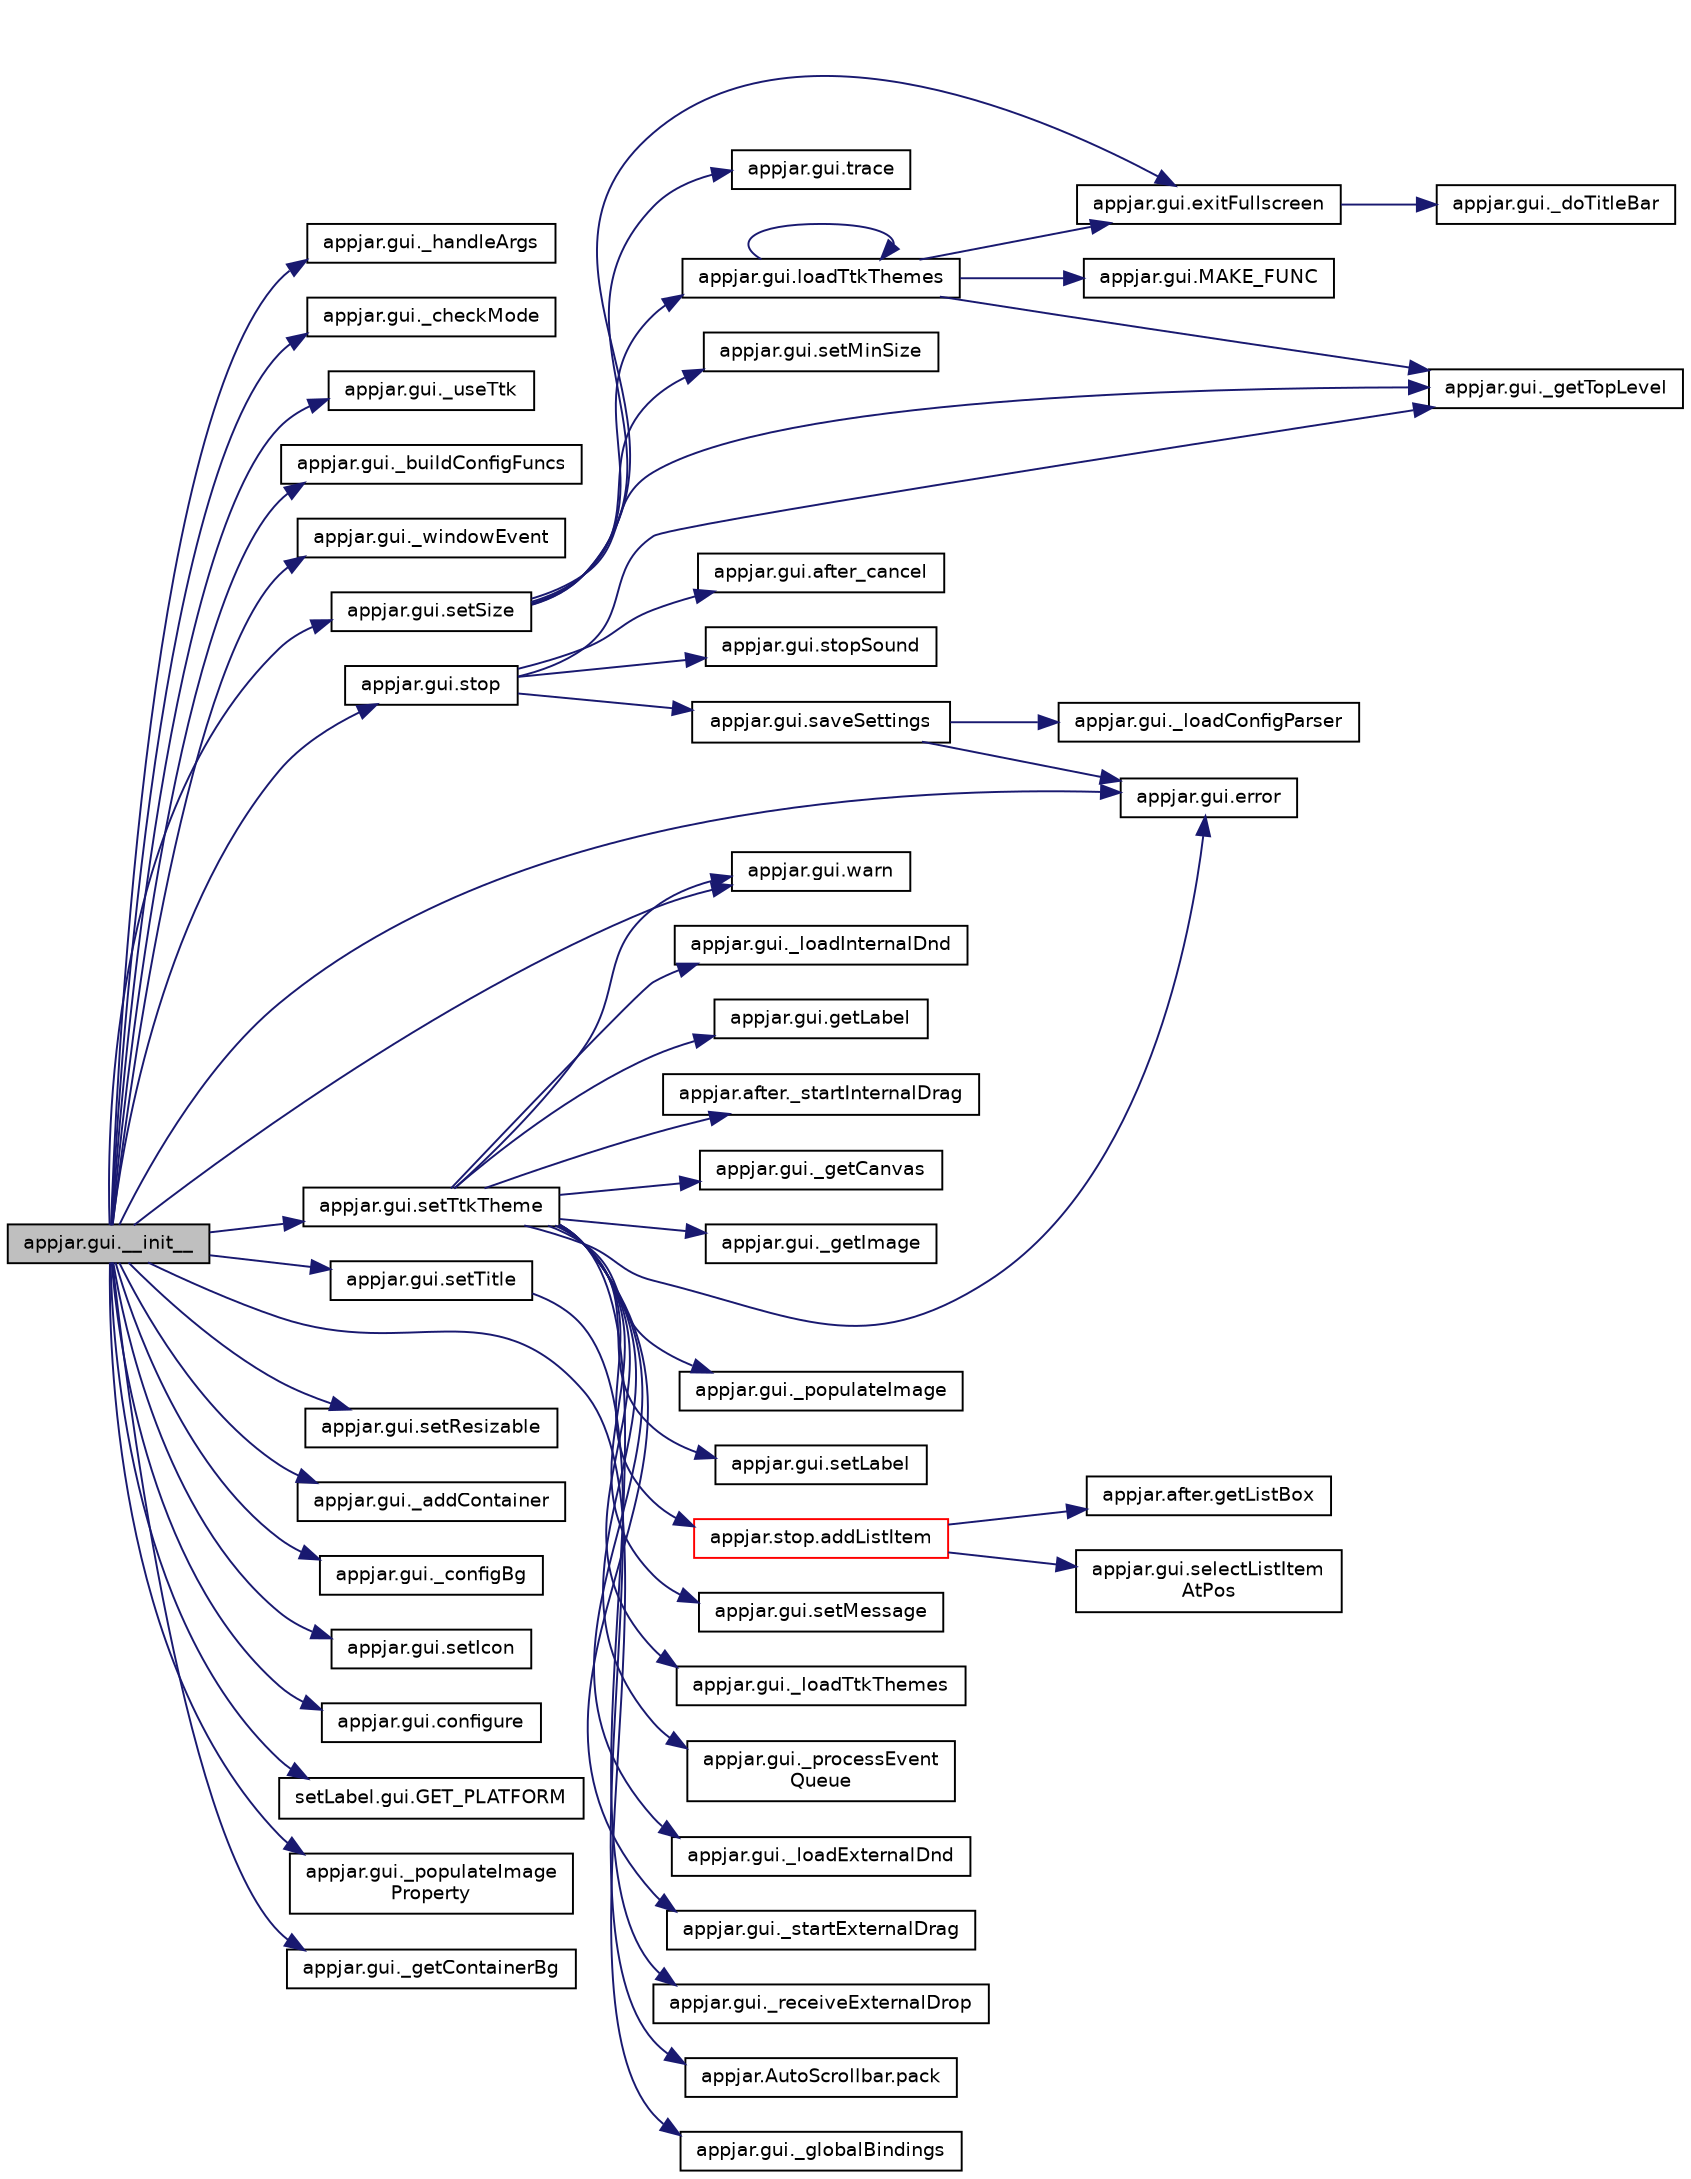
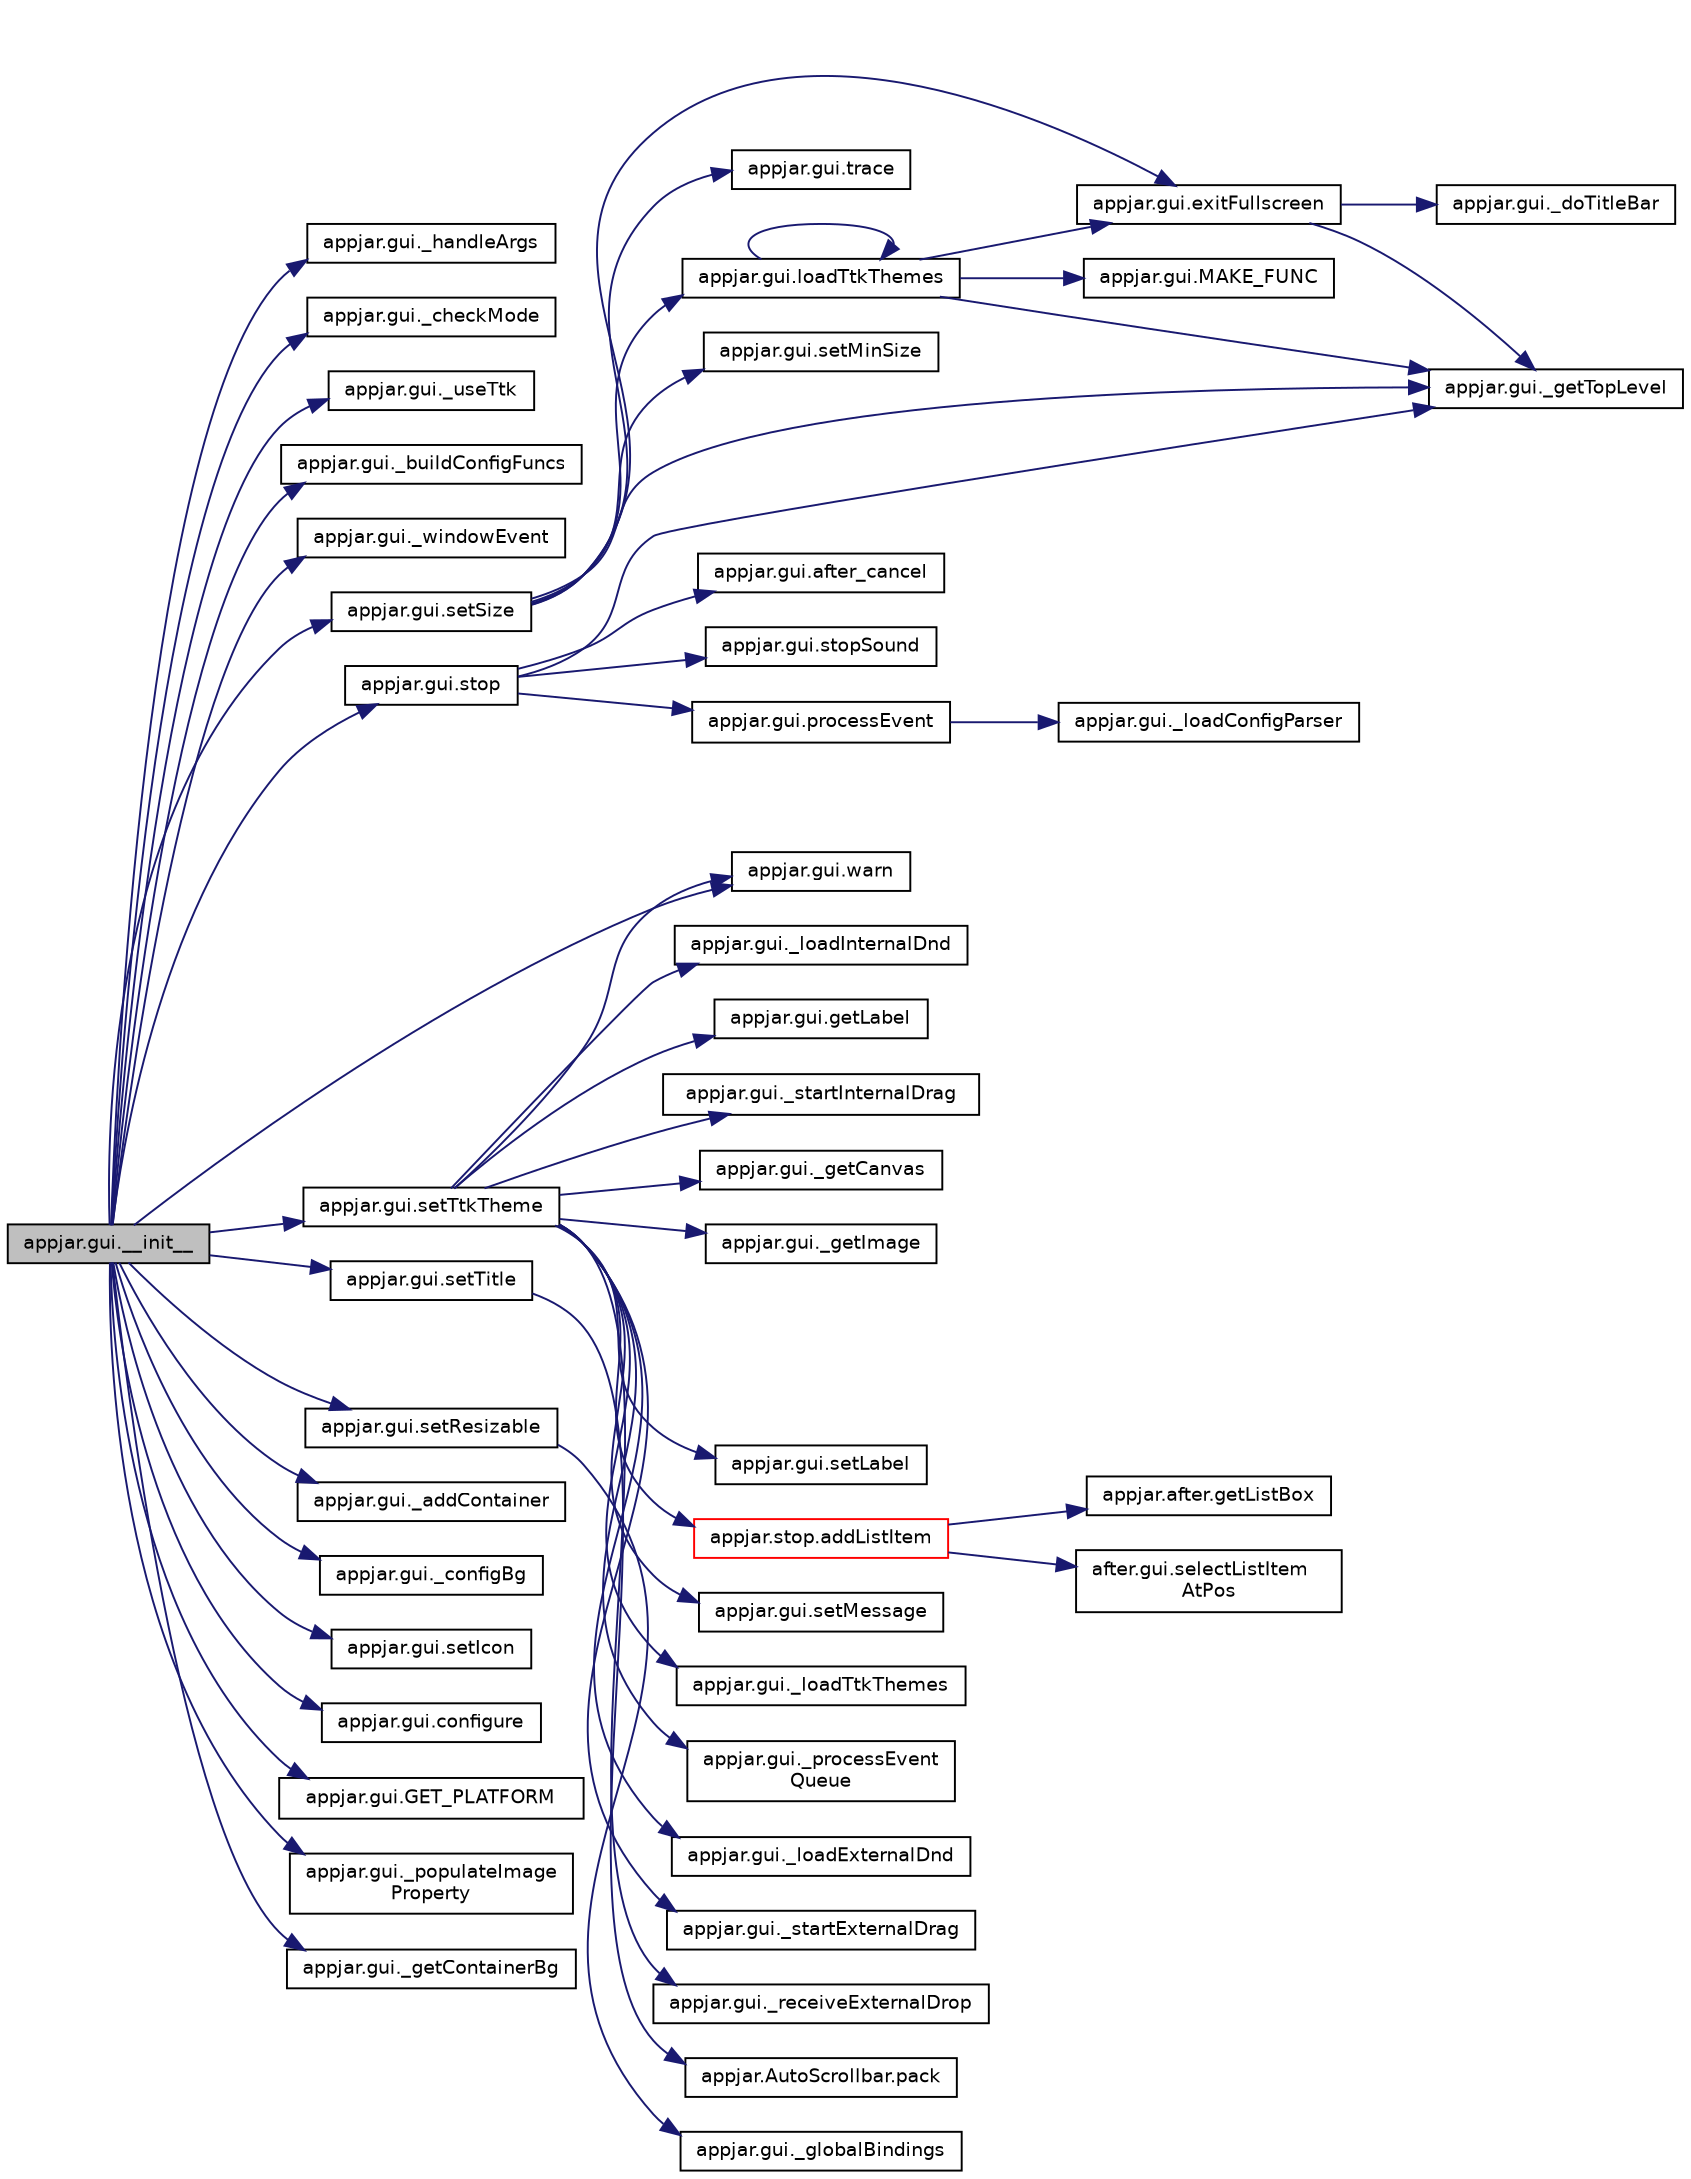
  digraph {
    rankdir=LR
    node [color=black fillcolor=white fontname=Helvetica fontsize=10 shape=record style=filled]
    edge [color=midnightblue fontname=Helvetica fontsize=10 labelfontname=Helvetica labelfontsize=10 style=solid]
    n1 [fillcolor=grey75 fontcolor=black height=0.2 label="appjar.gui.__init__" width=0.4]
    n2 [height=0.2 label="appjar.gui._handleArgs" width=0.4]
    n3 [height=0.2 label="appjar.gui._checkMode" width=0.4]
    n4 [height=0.2 label="appjar.gui._useTtk" width=0.4]
    n5 [height=0.2 label="appjar.gui._buildConfigFuncs" width=0.4]
    n6 [height=0.2 label="appjar.gui._windowEvent" width=0.4]
    n7 [height=0.2 label="appjar.gui.stop" width=0.4]
-   n8 [height=0.2 label="appjar.gui.error" width=0.4]
    n9 [height=0.2 label="appjar.gui.setTitle" width=0.4]
    n10 [height=0.2 label="appjar.gui.setSize" width=0.4]
    n11 [height=0.2 label="appjar.gui.setResizable" width=0.4]
    n12 [height=0.2 label="appjar.gui._addContainer" width=0.4]
    n13 [height=0.2 label="appjar.gui._configBg" width=0.4]
    n14 [height=0.2 label="appjar.gui.setIcon" width=0.4]
    n15 [height=0.2 label="appjar.gui.setTtkTheme" width=0.4]
    n16 [height=0.2 label="appjar.gui.warn" width=0.4]
    n17 [height=0.2 label="appjar.gui.configure" width=0.4]
    n18 [height=0.2 label="appjar.gui._globalBindings" width=0.4]
-   n19 [height=0.2 label="setLabel.gui.GET_PLATFORM" width=0.4]
+   n19 [height=0.2 label="appjar.gui.GET_PLATFORM" width=0.4]
    n20 [height=0.2 label="appjar.gui._populateImage\lProperty" width=0.4]
    n21 [height=0.2 label="appjar.gui._getContainerBg" width=0.4]
    n22 [height=0.2 label="appjar.gui._getTopLevel" width=0.4]
-   n23 [height=0.2 label="appjar.gui.saveSettings" width=0.4]
+   n23 [height=0.2 label="appjar.gui.processEvent" width=0.4]
    n24 [height=0.2 label="appjar.gui.after_cancel" width=0.4]
    n25 [height=0.2 label="appjar.gui.stopSound" width=0.4]
    n26 [height=0.2 label="appjar.AutoScrollbar.pack" width=0.4]
    n27 [height=0.2 label="appjar.gui.loadTtkThemes" width=0.4]
    n28 [height=0.2 label="appjar.gui.exitFullscreen" width=0.4]
    n29 [height=0.2 label="appjar.gui.trace" width=0.4]
    n30 [height=0.2 label="appjar.gui.setMinSize" width=0.4]
    n31 [height=0.2 label="appjar.gui._loadTtkThemes" width=0.4]
    n32 [height=0.2 label="appjar.gui._processEvent\lQueue" width=0.4]
    n33 [height=0.2 label="appjar.gui._loadExternalDnd" width=0.4]
    n34 [height=0.2 label="appjar.gui._startExternalDrag" width=0.4]
    n35 [height=0.2 label="appjar.gui._receiveExternalDrop" width=0.4]
    n36 [height=0.2 label="appjar.gui._loadInternalDnd" width=0.4]
    n37 [height=0.2 label="appjar.gui.getLabel" width=0.4]
-   n38 [height=0.2 label="appjar.after._startInternalDrag" width=0.4]
+   n38 [height=0.2 label="appjar.gui._startInternalDrag" width=0.4]
    n39 [height=0.2 label="appjar.gui._getCanvas" width=0.4]
    n40 [height=0.2 label="appjar.gui._getImage" width=0.4]
-   n41 [height=0.2 label="appjar.gui._populateImage" width=0.4]
    n42 [height=0.2 label="appjar.gui.setLabel" width=0.4]
    n43 [color=red height=0.2 label="appjar.stop.addListItem" width=0.4]
    n44 [height=0.2 label="appjar.gui.setMessage" width=0.4]
    n45 [height=0.2 label="appjar.gui._loadConfigParser" width=0.4]
    n46 [height=0.2 label="appjar.gui.MAKE_FUNC" width=0.4]
    n47 [height=0.2 label="appjar.gui._doTitleBar" width=0.4]
-   n48 [height=0.2 label="appjar.gui.selectListItem\lAtPos" width=0.4]
+   n48 [height=0.2 label="after.gui.selectListItem\lAtPos" width=0.4]
    n49 [height=0.2 label="appjar.after.getListBox" width=0.4]
    n1 -> n2
    n1 -> n3
    n1 -> n4
    n1 -> n5
    n1 -> n6
    n1 -> n7
-   n1 -> n8
    n1 -> n9
    n1 -> n10
    n1 -> n11
    n1 -> n12
    n1 -> n13
    n1 -> n14
    n1 -> n15
    n1 -> n16
    n1 -> n17
-   n1 -> n18
+   n11 -> n18
    n1 -> n19
    n1 -> n20
    n1 -> n21
    n7 -> n22
    n7 -> n23
    n7 -> n24
    n7 -> n25
    n9 -> n26
    n10 -> n22
    n10 -> n27
    n10 -> n28
    n10 -> n29
    n10 -> n30
-   n15 -> n8
    n15 -> n16
    n15 -> n31
    n15 -> n32
    n15 -> n33
    n15 -> n34
    n15 -> n35
    n15 -> n36
    n15 -> n37
    n15 -> n38
    n15 -> n39
    n15 -> n40
-   n15 -> n41
    n15 -> n42
    n15 -> n43
    n15 -> n44
-   n23 -> n8
    n23 -> n45
    n27 -> n22
    n27 -> n27
    n27 -> n28
    n27 -> n46
+   n28 -> n22
    n28 -> n47
    n43 -> n48
    n43 -> n49
  }
